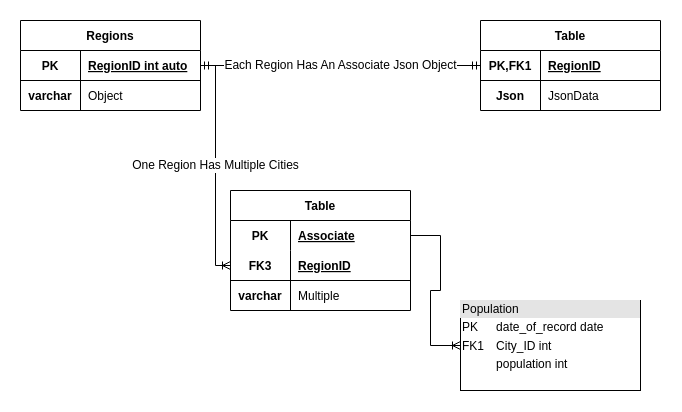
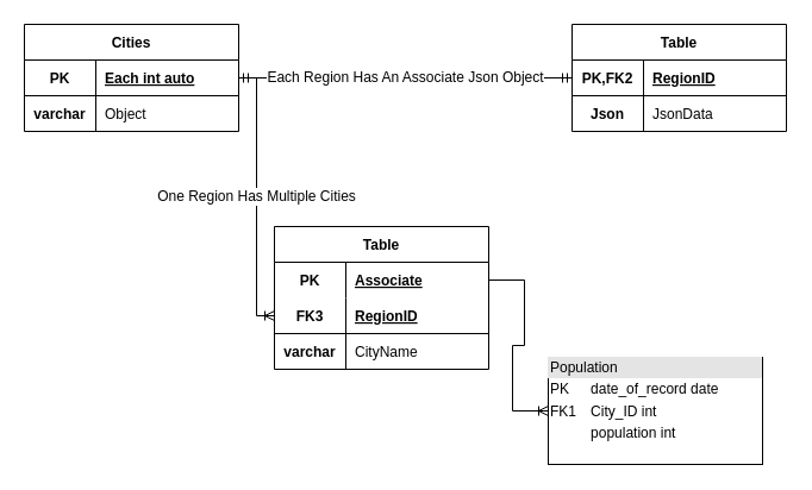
  <mxCell id="0" />
  <mxCell id="1" parent="0" />
  <mxCell id="2" value="One Region Has Multiple Cities" style="edgeStyle=elbowEdgeStyle;fontSize=12;html=1;endArrow=ERoneToMany;rounded=0;exitX=1;exitY=0.5;exitDx=0;exitDy=0;entryX=0;entryY=0.5;entryDx=0;entryDy=0;" parent="1" source="7" target="24" edge="1"><mxGeometry width="100" height="100" relative="1" as="geometry"><mxPoint x="120" y="160" as="sourcePoint" /><mxPoint x="220" y="235" as="targetPoint" /></mxGeometry></mxCell>
  <mxCell id="3" value="" style="edgeStyle=entityRelationEdgeStyle;fontSize=12;html=1;endArrow=ERoneToMany;rounded=0;exitX=1;exitY=0.5;exitDx=0;exitDy=0;entryX=0;entryY=0.5;entryDx=0;entryDy=0;" parent="1" source="21" target="4" edge="1"><mxGeometry width="100" height="100" relative="1" as="geometry"><mxPoint x="400" y="235" as="sourcePoint" /><mxPoint x="460" y="340" as="targetPoint" /></mxGeometry></mxCell>
  <mxCell id="4" value="&lt;div style=&quot;box-sizing: border-box ; width: 100% ; background: #e4e4e4 ; padding: 2px&quot;&gt;Population&lt;/div&gt;&lt;table style=&quot;width: 100% ; font-size: 1em&quot; cellpadding=&quot;2&quot; cellspacing=&quot;0&quot;&gt;&lt;tbody&gt;&lt;tr&gt;&lt;td&gt;PK&lt;/td&gt;&lt;td&gt;date_of_record date&lt;/td&gt;&lt;/tr&gt;&lt;tr&gt;&lt;td&gt;FK1&lt;/td&gt;&lt;td&gt;City_ID int&lt;/td&gt;&lt;/tr&gt;&lt;tr&gt;&lt;td&gt;&lt;/td&gt;&lt;td&gt;population int&lt;br&gt;&lt;br&gt;&lt;/td&gt;&lt;/tr&gt;&lt;/tbody&gt;&lt;/table&gt;" style="verticalAlign=top;align=left;overflow=fill;html=1;" parent="1" vertex="1"><mxGeometry x="460" y="300" width="180" height="90" as="geometry" /></mxCell>
  <mxCell id="5" value="Each Region Has An Associate Json Object" style="edgeStyle=entityRelationEdgeStyle;fontSize=12;html=1;endArrow=ERmandOne;startArrow=ERmandOne;rounded=0;exitX=1;exitY=0.5;exitDx=0;exitDy=0;entryX=0;entryY=0.5;entryDx=0;entryDy=0;" parent="1" source="7" target="14" edge="1"><mxGeometry width="100" height="100" relative="1" as="geometry"><mxPoint x="250" y="65" as="sourcePoint" /><mxPoint x="370" y="25" as="targetPoint" /></mxGeometry></mxCell>
- <mxCell id="6" value="Regions" style="shape=table;startSize=30;container=1;collapsible=1;childLayout=tableLayout;fixedRows=1;rowLines=0;fontStyle=1;align=center;resizeLast=1;" vertex="1" parent="1"><mxGeometry x="20" y="20" width="180" height="90" as="geometry" /></mxCell>
+ <mxCell id="6" value="Cities" style="shape=table;startSize=30;container=1;collapsible=1;childLayout=tableLayout;fixedRows=1;rowLines=0;fontStyle=1;align=center;resizeLast=1;" vertex="1" parent="1"><mxGeometry x="20" y="20" width="180" height="90" as="geometry" /></mxCell>
  <mxCell id="7" value="" style="shape=tableRow;horizontal=0;startSize=0;swimlaneHead=0;swimlaneBody=0;fillColor=none;collapsible=0;dropTarget=0;points=[[0,0.5],[1,0.5]];portConstraint=eastwest;top=0;left=0;right=0;bottom=1;" vertex="1" parent="6"><mxGeometry y="30" width="180" height="30" as="geometry" /></mxCell>
  <mxCell id="8" value="PK" style="shape=partialRectangle;connectable=0;fillColor=none;top=0;left=0;bottom=0;right=0;fontStyle=1;overflow=hidden;" vertex="1" parent="7"><mxGeometry width="60" height="30" as="geometry"><mxRectangle width="60" height="30" as="alternateBounds" /></mxGeometry></mxCell>
- <mxCell id="9" value="RegionID int auto" style="shape=partialRectangle;connectable=0;fillColor=none;top=0;left=0;bottom=0;right=0;align=left;spacingLeft=6;fontStyle=5;overflow=hidden;" vertex="1" parent="7"><mxGeometry x="60" width="120" height="30" as="geometry"><mxRectangle width="120" height="30" as="alternateBounds" /></mxGeometry></mxCell>
+ <mxCell id="9" value="Each int auto" style="shape=partialRectangle;connectable=0;fillColor=none;top=0;left=0;bottom=0;right=0;align=left;spacingLeft=6;fontStyle=5;overflow=hidden;" vertex="1" parent="7"><mxGeometry x="60" width="120" height="30" as="geometry"><mxRectangle width="120" height="30" as="alternateBounds" /></mxGeometry></mxCell>
  <mxCell id="10" value="" style="shape=tableRow;horizontal=0;startSize=0;swimlaneHead=0;swimlaneBody=0;fillColor=none;collapsible=0;dropTarget=0;points=[[0,0.5],[1,0.5]];portConstraint=eastwest;top=0;left=0;right=0;bottom=0;" vertex="1" parent="6"><mxGeometry y="60" width="180" height="30" as="geometry" /></mxCell>
  <mxCell id="11" value="varchar" style="shape=partialRectangle;connectable=0;fillColor=none;top=0;left=0;bottom=0;right=0;editable=1;overflow=hidden;fontStyle=1" vertex="1" parent="10"><mxGeometry width="60" height="30" as="geometry"><mxRectangle width="60" height="30" as="alternateBounds" /></mxGeometry></mxCell>
  <mxCell id="12" value="Object" style="shape=partialRectangle;connectable=0;fillColor=none;top=0;left=0;bottom=0;right=0;align=left;spacingLeft=6;overflow=hidden;" vertex="1" parent="10"><mxGeometry x="60" width="120" height="30" as="geometry"><mxRectangle width="120" height="30" as="alternateBounds" /></mxGeometry></mxCell>
  <mxCell id="13" value="Table" style="shape=table;startSize=30;container=1;collapsible=1;childLayout=tableLayout;fixedRows=1;rowLines=0;fontStyle=1;align=center;resizeLast=1;" vertex="1" parent="1"><mxGeometry x="480" y="20" width="180" height="90" as="geometry" /></mxCell>
  <mxCell id="14" value="" style="shape=tableRow;horizontal=0;startSize=0;swimlaneHead=0;swimlaneBody=0;fillColor=none;collapsible=0;dropTarget=0;points=[[0,0.5],[1,0.5]];portConstraint=eastwest;top=0;left=0;right=0;bottom=1;" vertex="1" parent="13"><mxGeometry y="30" width="180" height="30" as="geometry" /></mxCell>
- <mxCell id="15" value="PK,FK1" style="shape=partialRectangle;connectable=0;fillColor=none;top=0;left=0;bottom=0;right=0;fontStyle=1;overflow=hidden;" vertex="1" parent="14"><mxGeometry width="60" height="30" as="geometry"><mxRectangle width="60" height="30" as="alternateBounds" /></mxGeometry></mxCell>
+ <mxCell id="15" value="PK,FK2" style="shape=partialRectangle;connectable=0;fillColor=none;top=0;left=0;bottom=0;right=0;fontStyle=1;overflow=hidden;" vertex="1" parent="14"><mxGeometry width="60" height="30" as="geometry"><mxRectangle width="60" height="30" as="alternateBounds" /></mxGeometry></mxCell>
  <mxCell id="16" value="RegionID" style="shape=partialRectangle;connectable=0;fillColor=none;top=0;left=0;bottom=0;right=0;align=left;spacingLeft=6;fontStyle=5;overflow=hidden;" vertex="1" parent="14"><mxGeometry x="60" width="120" height="30" as="geometry"><mxRectangle width="120" height="30" as="alternateBounds" /></mxGeometry></mxCell>
  <mxCell id="17" value="" style="shape=tableRow;horizontal=0;startSize=0;swimlaneHead=0;swimlaneBody=0;fillColor=none;collapsible=0;dropTarget=0;points=[[0,0.5],[1,0.5]];portConstraint=eastwest;top=0;left=0;right=0;bottom=0;" vertex="1" parent="13"><mxGeometry y="60" width="180" height="30" as="geometry" /></mxCell>
  <mxCell id="18" value="Json" style="shape=partialRectangle;connectable=0;fillColor=none;top=0;left=0;bottom=0;right=0;editable=1;overflow=hidden;fontStyle=1" vertex="1" parent="17"><mxGeometry width="60" height="30" as="geometry"><mxRectangle width="60" height="30" as="alternateBounds" /></mxGeometry></mxCell>
  <mxCell id="19" value="JsonData" style="shape=partialRectangle;connectable=0;fillColor=none;top=0;left=0;bottom=0;right=0;align=left;spacingLeft=6;overflow=hidden;" vertex="1" parent="17"><mxGeometry x="60" width="120" height="30" as="geometry"><mxRectangle width="120" height="30" as="alternateBounds" /></mxGeometry></mxCell>
  <mxCell id="20" value="Table" style="shape=table;startSize=30;container=1;collapsible=1;childLayout=tableLayout;fixedRows=1;rowLines=0;fontStyle=1;align=center;resizeLast=1;" vertex="1" parent="1"><mxGeometry x="230" y="190" width="180" height="120" as="geometry" /></mxCell>
  <mxCell id="21" value="" style="shape=tableRow;horizontal=0;startSize=0;swimlaneHead=0;swimlaneBody=0;fillColor=none;collapsible=0;dropTarget=0;points=[[0,0.5],[1,0.5]];portConstraint=eastwest;top=0;left=0;right=0;bottom=0;" vertex="1" parent="20"><mxGeometry y="30" width="180" height="30" as="geometry" /></mxCell>
  <mxCell id="22" value="PK" style="shape=partialRectangle;connectable=0;fillColor=none;top=0;left=0;bottom=0;right=0;fontStyle=1;overflow=hidden;" vertex="1" parent="21"><mxGeometry width="60" height="30" as="geometry"><mxRectangle width="60" height="30" as="alternateBounds" /></mxGeometry></mxCell>
  <mxCell id="23" value="Associate" style="shape=partialRectangle;connectable=0;fillColor=none;top=0;left=0;bottom=0;right=0;align=left;spacingLeft=6;fontStyle=5;overflow=hidden;" vertex="1" parent="21"><mxGeometry x="60" width="120" height="30" as="geometry"><mxRectangle width="120" height="30" as="alternateBounds" /></mxGeometry></mxCell>
  <mxCell id="24" value="" style="shape=tableRow;horizontal=0;startSize=0;swimlaneHead=0;swimlaneBody=0;fillColor=none;collapsible=0;dropTarget=0;points=[[0,0.5],[1,0.5]];portConstraint=eastwest;top=0;left=0;right=0;bottom=1;" vertex="1" parent="20"><mxGeometry y="60" width="180" height="30" as="geometry" /></mxCell>
  <mxCell id="25" value="FK3" style="shape=partialRectangle;connectable=0;fillColor=none;top=0;left=0;bottom=0;right=0;fontStyle=1;overflow=hidden;" vertex="1" parent="24"><mxGeometry width="60" height="30" as="geometry"><mxRectangle width="60" height="30" as="alternateBounds" /></mxGeometry></mxCell>
  <mxCell id="26" value="RegionID" style="shape=partialRectangle;connectable=0;fillColor=none;top=0;left=0;bottom=0;right=0;align=left;spacingLeft=6;fontStyle=5;overflow=hidden;" vertex="1" parent="24"><mxGeometry x="60" width="120" height="30" as="geometry"><mxRectangle width="120" height="30" as="alternateBounds" /></mxGeometry></mxCell>
  <mxCell id="27" value="" style="shape=tableRow;horizontal=0;startSize=0;swimlaneHead=0;swimlaneBody=0;fillColor=none;collapsible=0;dropTarget=0;points=[[0,0.5],[1,0.5]];portConstraint=eastwest;top=0;left=0;right=0;bottom=0;" vertex="1" parent="20"><mxGeometry y="90" width="180" height="30" as="geometry" /></mxCell>
  <mxCell id="28" value="varchar" style="shape=partialRectangle;connectable=0;fillColor=none;top=0;left=0;bottom=0;right=0;editable=1;overflow=hidden;fontStyle=1" vertex="1" parent="27"><mxGeometry width="60" height="30" as="geometry"><mxRectangle width="60" height="30" as="alternateBounds" /></mxGeometry></mxCell>
- <mxCell id="29" value="Multiple" style="shape=partialRectangle;connectable=0;fillColor=none;top=0;left=0;bottom=0;right=0;align=left;spacingLeft=6;overflow=hidden;" vertex="1" parent="27"><mxGeometry x="60" width="120" height="30" as="geometry"><mxRectangle width="120" height="30" as="alternateBounds" /></mxGeometry></mxCell>
+ <mxCell id="29" value="CityName" style="shape=partialRectangle;connectable=0;fillColor=none;top=0;left=0;bottom=0;right=0;align=left;spacingLeft=6;overflow=hidden;" vertex="1" parent="27"><mxGeometry x="60" width="120" height="30" as="geometry"><mxRectangle width="120" height="30" as="alternateBounds" /></mxGeometry></mxCell>
